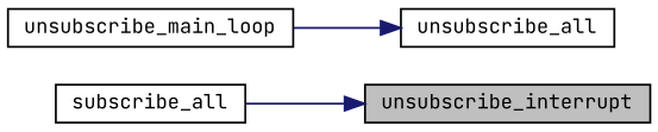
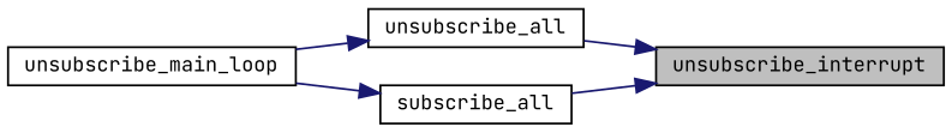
  digraph {
    fontname="JetBrains Mono"
    rankdir=RL
    node [color=black fillcolor=white fontname="JetBrains Mono" fontsize=10 shape=record style=filled]
    edge [color=midnightblue dir=back fontname="JetBrains Mono" fontsize=10 labelfontname=Helvetica labelfontsize=10 style=solid]
    n1 [fillcolor=grey75 fontcolor=black height=0.2 label=unsubscribe_interrupt width=0.4]
    n2 [height=0.2 label=unsubscribe_all width=0.4]
    n3 [height=0.2 label=subscribe_all width=0.4]
    n4 [height=0.2 label=unsubscribe_main_loop width=0.4]
+   n1 -> n2
    n1 -> n3
    n2 -> n4
+   n3 -> n4
  }
